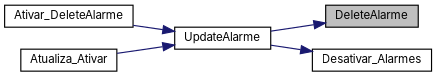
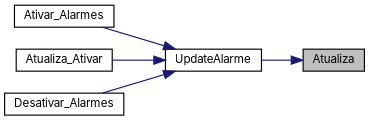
  digraph {
    fontname=Inter
    rankdir=RL
    node [color=black fillcolor=white fontname=Inter fontsize=10 shape=record style=filled]
    edge [color=midnightblue dir=back fontname=Inter fontsize=10 labelfontname=Helvetica labelfontsize=10 style=solid]
-   n1 [fillcolor=grey75 fontcolor=black height=0.2 label=DeleteAlarme width=0.4]
+   n1 [fillcolor=grey75 fontcolor=black height=0.2 label=Atualiza width=0.4]
    n2 [height=0.2 label=UpdateAlarme width=0.4]
-   n3 [height=0.2 label=Ativar_DeleteAlarme width=0.4]
+   n3 [height=0.2 label=Ativar_Alarmes width=0.4]
    n4 [height=0.2 label=Atualiza_Ativar width=0.4]
    n5 [height=0.2 label=Desativar_Alarmes width=0.4]
    n1 -> n2
    n2 -> n3
    n2 -> n4
-   n5 -> n2
+   n2 -> n5
  }
